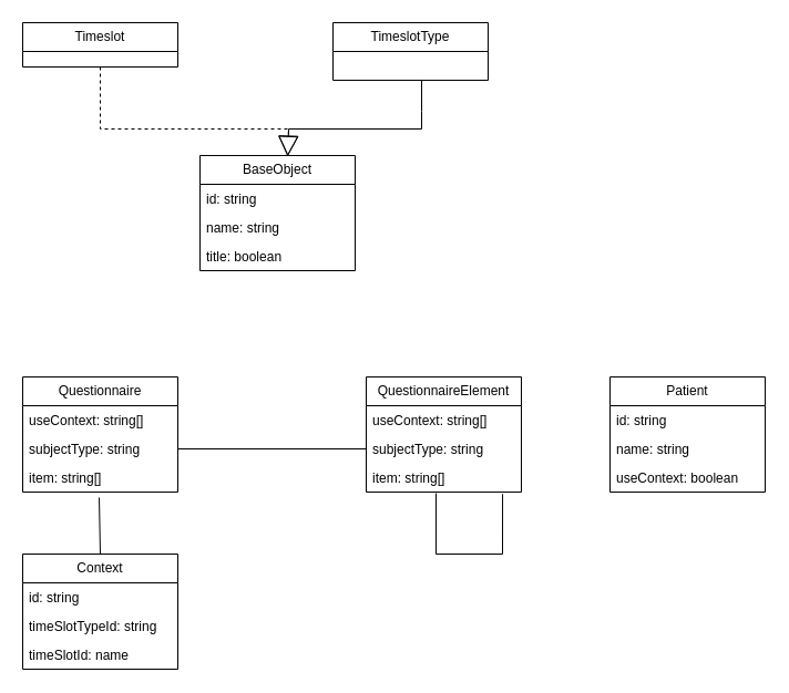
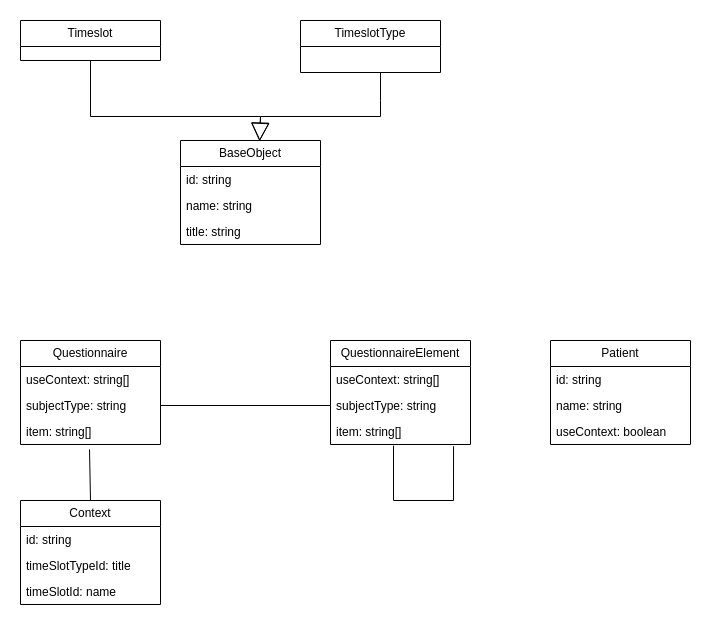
  <mxCell id="0" />
  <mxCell id="1" parent="0" />
  <mxCell id="2" value="BaseObject" style="swimlane;fontStyle=0;childLayout=stackLayout;horizontal=1;startSize=26;fillColor=none;horizontalStack=0;resizeParent=1;resizeParentMax=0;resizeLast=0;collapsible=1;marginBottom=0;whiteSpace=wrap;html=1;" vertex="1" parent="1"><mxGeometry x="180" y="140" width="140" height="104" as="geometry" /></mxCell>
  <mxCell id="3" value="id: string" style="text;strokeColor=none;fillColor=none;align=left;verticalAlign=top;spacingLeft=4;spacingRight=4;overflow=hidden;rotatable=0;points=[[0,0.5],[1,0.5]];portConstraint=eastwest;whiteSpace=wrap;html=1;" vertex="1" parent="2"><mxGeometry y="26" width="140" height="26" as="geometry" /></mxCell>
  <mxCell id="4" value="name: string" style="text;strokeColor=none;fillColor=none;align=left;verticalAlign=top;spacingLeft=4;spacingRight=4;overflow=hidden;rotatable=0;points=[[0,0.5],[1,0.5]];portConstraint=eastwest;whiteSpace=wrap;html=1;" vertex="1" parent="2"><mxGeometry y="52" width="140" height="26" as="geometry" /></mxCell>
- <mxCell id="5" value="title: boolean" style="text;strokeColor=none;fillColor=none;align=left;verticalAlign=top;spacingLeft=4;spacingRight=4;overflow=hidden;rotatable=0;points=[[0,0.5],[1,0.5]];portConstraint=eastwest;whiteSpace=wrap;html=1;" vertex="1" parent="2"><mxGeometry y="78" width="140" height="26" as="geometry" /></mxCell>
+ <mxCell id="5" value="title: string" style="text;strokeColor=none;fillColor=none;align=left;verticalAlign=top;spacingLeft=4;spacingRight=4;overflow=hidden;rotatable=0;points=[[0,0.5],[1,0.5]];portConstraint=eastwest;whiteSpace=wrap;html=1;" vertex="1" parent="2"><mxGeometry y="78" width="140" height="26" as="geometry" /></mxCell>
  <mxCell id="6" value="Timeslot" style="swimlane;fontStyle=0;childLayout=stackLayout;horizontal=1;startSize=26;fillColor=none;horizontalStack=0;resizeParent=1;resizeParentMax=0;resizeLast=0;collapsible=1;marginBottom=0;whiteSpace=wrap;html=1;" vertex="1" parent="1"><mxGeometry x="20" y="20" width="140" height="40" as="geometry" /></mxCell>
  <mxCell id="7" value="TimeslotType" style="swimlane;fontStyle=0;childLayout=stackLayout;horizontal=1;startSize=26;fillColor=none;horizontalStack=0;resizeParent=1;resizeParentMax=0;resizeLast=0;collapsible=1;marginBottom=0;whiteSpace=wrap;html=1;" vertex="1" parent="1"><mxGeometry x="300" y="20" width="140" height="52" as="geometry" /></mxCell>
  <mxCell id="8" value="Context" style="swimlane;fontStyle=0;childLayout=stackLayout;horizontal=1;startSize=26;fillColor=none;horizontalStack=0;resizeParent=1;resizeParentMax=0;resizeLast=0;collapsible=1;marginBottom=0;whiteSpace=wrap;html=1;" vertex="1" parent="1"><mxGeometry x="20" y="500" width="140" height="104" as="geometry" /></mxCell>
  <mxCell id="9" value="id: string" style="text;strokeColor=none;fillColor=none;align=left;verticalAlign=top;spacingLeft=4;spacingRight=4;overflow=hidden;rotatable=0;points=[[0,0.5],[1,0.5]];portConstraint=eastwest;whiteSpace=wrap;html=1;" vertex="1" parent="8"><mxGeometry y="26" width="140" height="26" as="geometry" /></mxCell>
- <mxCell id="10" value="timeSlotTypeId: string" style="text;strokeColor=none;fillColor=none;align=left;verticalAlign=top;spacingLeft=4;spacingRight=4;overflow=hidden;rotatable=0;points=[[0,0.5],[1,0.5]];portConstraint=eastwest;whiteSpace=wrap;html=1;" vertex="1" parent="8"><mxGeometry y="52" width="140" height="26" as="geometry" /></mxCell>
+ <mxCell id="10" value="timeSlotTypeId: title" style="text;strokeColor=none;fillColor=none;align=left;verticalAlign=top;spacingLeft=4;spacingRight=4;overflow=hidden;rotatable=0;points=[[0,0.5],[1,0.5]];portConstraint=eastwest;whiteSpace=wrap;html=1;" vertex="1" parent="8"><mxGeometry y="52" width="140" height="26" as="geometry" /></mxCell>
  <mxCell id="11" value="timeSlotId: name" style="text;strokeColor=none;fillColor=none;align=left;verticalAlign=top;spacingLeft=4;spacingRight=4;overflow=hidden;rotatable=0;points=[[0,0.5],[1,0.5]];portConstraint=eastwest;whiteSpace=wrap;html=1;" vertex="1" parent="8"><mxGeometry y="78" width="140" height="26" as="geometry" /></mxCell>
  <mxCell id="12" value="Questionnaire" style="swimlane;fontStyle=0;childLayout=stackLayout;horizontal=1;startSize=26;fillColor=none;horizontalStack=0;resizeParent=1;resizeParentMax=0;resizeLast=0;collapsible=1;marginBottom=0;whiteSpace=wrap;html=1;" vertex="1" parent="1"><mxGeometry x="20" y="340" width="140" height="104" as="geometry" /></mxCell>
  <mxCell id="13" value="useContext: string[] " style="text;strokeColor=none;fillColor=none;align=left;verticalAlign=top;spacingLeft=4;spacingRight=4;overflow=hidden;rotatable=0;points=[[0,0.5],[1,0.5]];portConstraint=eastwest;whiteSpace=wrap;html=1;" vertex="1" parent="12"><mxGeometry y="26" width="140" height="26" as="geometry" /></mxCell>
  <mxCell id="14" value="subjectType: string" style="text;strokeColor=none;fillColor=none;align=left;verticalAlign=top;spacingLeft=4;spacingRight=4;overflow=hidden;rotatable=0;points=[[0,0.5],[1,0.5]];portConstraint=eastwest;whiteSpace=wrap;html=1;" vertex="1" parent="12"><mxGeometry y="52" width="140" height="26" as="geometry" /></mxCell>
  <mxCell id="15" value="item: string[]" style="text;strokeColor=none;fillColor=none;align=left;verticalAlign=top;spacingLeft=4;spacingRight=4;overflow=hidden;rotatable=0;points=[[0,0.5],[1,0.5]];portConstraint=eastwest;whiteSpace=wrap;html=1;" vertex="1" parent="12"><mxGeometry y="78" width="140" height="26" as="geometry" /></mxCell>
  <mxCell id="16" value="QuestionnaireElement" style="swimlane;fontStyle=0;childLayout=stackLayout;horizontal=1;startSize=26;fillColor=none;horizontalStack=0;resizeParent=1;resizeParentMax=0;resizeLast=0;collapsible=1;marginBottom=0;whiteSpace=wrap;html=1;" vertex="1" parent="1"><mxGeometry x="330" y="340" width="140" height="104" as="geometry" /></mxCell>
  <mxCell id="17" value="useContext: string[] " style="text;strokeColor=none;fillColor=none;align=left;verticalAlign=top;spacingLeft=4;spacingRight=4;overflow=hidden;rotatable=0;points=[[0,0.5],[1,0.5]];portConstraint=eastwest;whiteSpace=wrap;html=1;" vertex="1" parent="16"><mxGeometry y="26" width="140" height="26" as="geometry" /></mxCell>
  <mxCell id="18" value="subjectType: string" style="text;strokeColor=none;fillColor=none;align=left;verticalAlign=top;spacingLeft=4;spacingRight=4;overflow=hidden;rotatable=0;points=[[0,0.5],[1,0.5]];portConstraint=eastwest;whiteSpace=wrap;html=1;" vertex="1" parent="16"><mxGeometry y="52" width="140" height="26" as="geometry" /></mxCell>
  <mxCell id="19" value="item: string[]" style="text;strokeColor=none;fillColor=none;align=left;verticalAlign=top;spacingLeft=4;spacingRight=4;overflow=hidden;rotatable=0;points=[[0,0.5],[1,0.5]];portConstraint=eastwest;whiteSpace=wrap;html=1;" vertex="1" parent="16"><mxGeometry y="78" width="140" height="26" as="geometry" /></mxCell>
  <mxCell id="20" value="" style="endArrow=none;html=1;rounded=0;entryX=0.45;entryY=1.044;entryDx=0;entryDy=0;entryPerimeter=0;exitX=0.879;exitY=1.066;exitDx=0;exitDy=0;exitPerimeter=0;" edge="1" parent="16" source="19" target="19"><mxGeometry width="50" height="50" relative="1" as="geometry"><mxPoint x="140" y="160" as="sourcePoint" /><mxPoint x="90" y="140" as="targetPoint" /><Array as="points"><mxPoint x="123" y="160" /><mxPoint x="63" y="160" /></Array></mxGeometry></mxCell>
  <mxCell id="21" value="Patient" style="swimlane;fontStyle=0;childLayout=stackLayout;horizontal=1;startSize=26;fillColor=none;horizontalStack=0;resizeParent=1;resizeParentMax=0;resizeLast=0;collapsible=1;marginBottom=0;whiteSpace=wrap;html=1;" vertex="1" parent="1"><mxGeometry x="550" y="340" width="140" height="104" as="geometry" /></mxCell>
  <mxCell id="22" value="id: string" style="text;strokeColor=none;fillColor=none;align=left;verticalAlign=top;spacingLeft=4;spacingRight=4;overflow=hidden;rotatable=0;points=[[0,0.5],[1,0.5]];portConstraint=eastwest;whiteSpace=wrap;html=1;" vertex="1" parent="21"><mxGeometry y="26" width="140" height="26" as="geometry" /></mxCell>
  <mxCell id="23" value="name: string" style="text;strokeColor=none;fillColor=none;align=left;verticalAlign=top;spacingLeft=4;spacingRight=4;overflow=hidden;rotatable=0;points=[[0,0.5],[1,0.5]];portConstraint=eastwest;whiteSpace=wrap;html=1;" vertex="1" parent="21"><mxGeometry y="52" width="140" height="26" as="geometry" /></mxCell>
  <mxCell id="24" value="useContext: boolean" style="text;strokeColor=none;fillColor=none;align=left;verticalAlign=top;spacingLeft=4;spacingRight=4;overflow=hidden;rotatable=0;points=[[0,0.5],[1,0.5]];portConstraint=eastwest;whiteSpace=wrap;html=1;" vertex="1" parent="21"><mxGeometry y="78" width="140" height="26" as="geometry" /></mxCell>
- <mxCell id="25" value="" style="endArrow=block;endSize=16;endFill=0;html=1;rounded=0;entryX=0.566;entryY=0.005;entryDx=0;entryDy=0;exitX=0.5;exitY=1;exitDx=0;exitDy=0;entryPerimeter=0;dashed=1;" edge="1" parent="1" source="6" target="2"><mxGeometry width="160" relative="1" as="geometry"><mxPoint x="110" y="156" as="sourcePoint" /><mxPoint x="270" y="60" as="targetPoint" /><Array as="points"><mxPoint x="90" y="116" /><mxPoint x="260" y="116" /></Array></mxGeometry></mxCell>
+ <mxCell id="25" value="" style="endArrow=block;endSize=16;endFill=0;html=1;rounded=0;entryX=0.566;entryY=0.005;entryDx=0;entryDy=0;exitX=0.5;exitY=1;exitDx=0;exitDy=0;entryPerimeter=0;" edge="1" parent="1" source="6" target="2"><mxGeometry width="160" relative="1" as="geometry"><mxPoint x="110" y="156" as="sourcePoint" /><mxPoint x="270" y="60" as="targetPoint" /><Array as="points"><mxPoint x="90" y="116" /><mxPoint x="260" y="116" /></Array></mxGeometry></mxCell>
  <mxCell id="26" value="" style="endArrow=block;endSize=16;endFill=0;html=1;rounded=0;entryX=0.566;entryY=0.005;entryDx=0;entryDy=0;entryPerimeter=0;" edge="1" parent="1"><mxGeometry width="160" relative="1" as="geometry"><mxPoint x="380" y="72" as="sourcePoint" /><mxPoint x="259" y="141" as="targetPoint" /><Array as="points"><mxPoint x="380" y="100" /><mxPoint x="380" y="116" /><mxPoint x="260" y="116" /></Array></mxGeometry></mxCell>
  <mxCell id="27" value="" style="endArrow=none;html=1;rounded=0;exitX=1;exitY=0.5;exitDx=0;exitDy=0;entryX=0;entryY=0.5;entryDx=0;entryDy=0;" edge="1" parent="1" source="14" target="18"><mxGeometry width="50" height="50" relative="1" as="geometry"><mxPoint x="220" y="420" as="sourcePoint" /><mxPoint x="270" y="370" as="targetPoint" /></mxGeometry></mxCell>
  <mxCell id="28" value="" style="endArrow=none;html=1;rounded=0;entryX=0.5;entryY=0;entryDx=0;entryDy=0;exitX=0.493;exitY=1.192;exitDx=0;exitDy=0;exitPerimeter=0;" edge="1" parent="1" source="15" target="8"><mxGeometry width="50" height="50" relative="1" as="geometry"><mxPoint x="92" y="448" as="sourcePoint" /><mxPoint x="140" y="-30" as="targetPoint" /></mxGeometry></mxCell>
